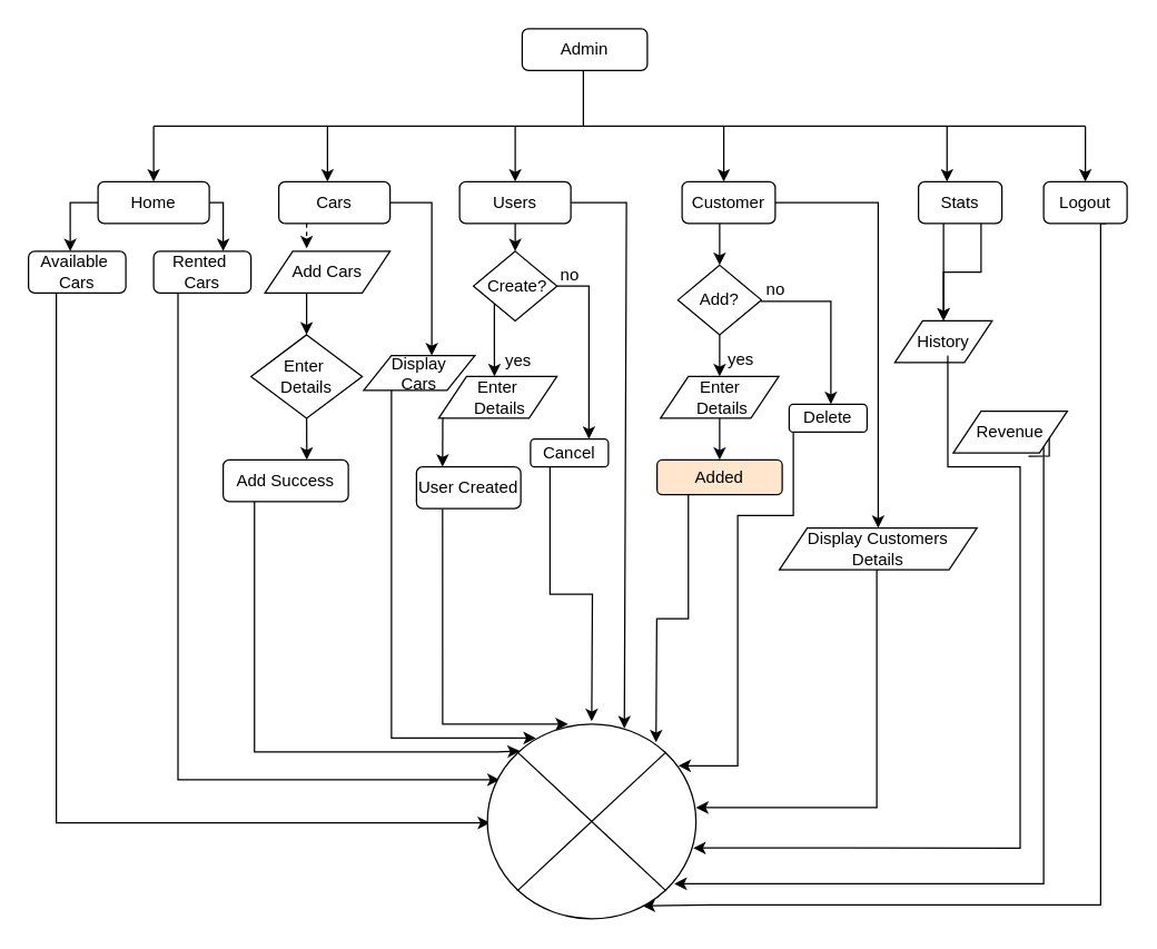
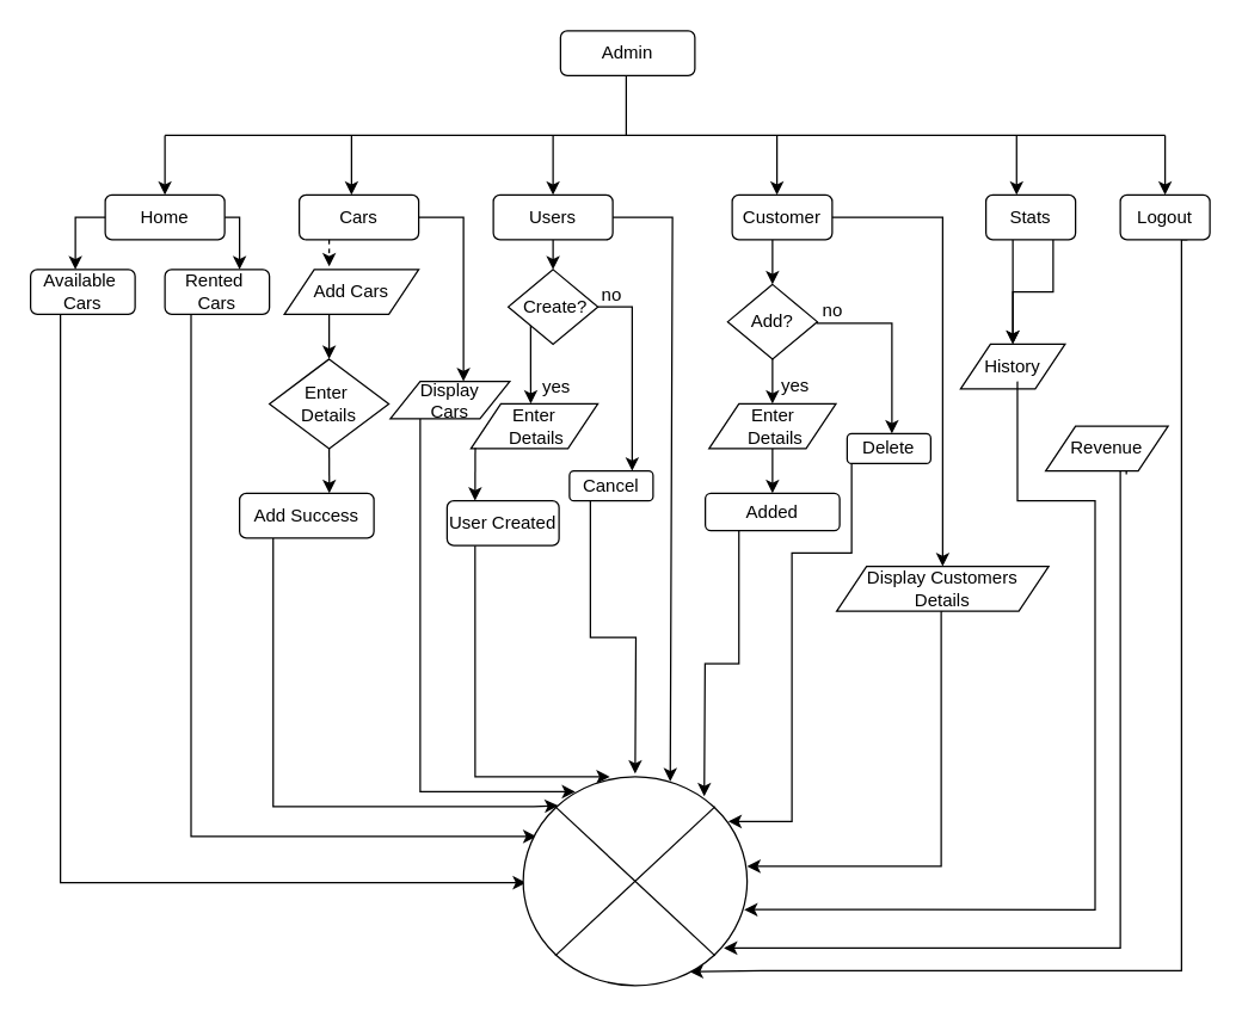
  <mxCell id="0" />
  <mxCell id="1" parent="0" />
  <mxCell id="2" value="Admin" style="rounded=1;whiteSpace=wrap;html=1;" parent="1" vertex="1"><mxGeometry x="375" y="20" width="90" height="30" as="geometry" /></mxCell>
  <mxCell id="3" value="" style="endArrow=none;html=1;rounded=0;exitX=0.5;exitY=1;exitDx=0;exitDy=0;" parent="1" edge="1"><mxGeometry width="50" height="50" relative="1" as="geometry"><mxPoint x="419" y="50" as="sourcePoint" /><mxPoint x="419" y="90" as="targetPoint" /></mxGeometry></mxCell>
  <mxCell id="4" value="" style="endArrow=none;html=1;rounded=0;" parent="1" edge="1"><mxGeometry width="50" height="50" relative="1" as="geometry"><mxPoint x="110" y="90" as="sourcePoint" /><mxPoint x="780" y="90" as="targetPoint" /></mxGeometry></mxCell>
  <mxCell id="5" value="" style="endArrow=classic;html=1;rounded=0;" parent="1" edge="1"><mxGeometry width="50" height="50" relative="1" as="geometry"><mxPoint x="110" y="90" as="sourcePoint" /><mxPoint x="110" y="130" as="targetPoint" /></mxGeometry></mxCell>
  <mxCell id="6" value="" style="endArrow=classic;html=1;rounded=0;" parent="1" edge="1"><mxGeometry width="50" height="50" relative="1" as="geometry"><mxPoint x="235" y="90" as="sourcePoint" /><mxPoint x="235" y="130" as="targetPoint" /><Array as="points"><mxPoint x="235" y="110" /></Array></mxGeometry></mxCell>
  <mxCell id="7" value="" style="endArrow=classic;html=1;rounded=0;" parent="1" edge="1"><mxGeometry width="50" height="50" relative="1" as="geometry"><mxPoint x="370" y="90" as="sourcePoint" /><mxPoint x="370" y="130" as="targetPoint" /></mxGeometry></mxCell>
  <mxCell id="8" value="" style="endArrow=classic;html=1;rounded=0;" parent="1" edge="1"><mxGeometry width="50" height="50" relative="1" as="geometry"><mxPoint x="520" y="90" as="sourcePoint" /><mxPoint x="520" y="130" as="targetPoint" /></mxGeometry></mxCell>
  <mxCell id="9" value="" style="endArrow=classic;html=1;rounded=0;" parent="1" edge="1"><mxGeometry width="50" height="50" relative="1" as="geometry"><mxPoint x="680.52" y="90" as="sourcePoint" /><mxPoint x="680.52" y="130" as="targetPoint" /></mxGeometry></mxCell>
  <mxCell id="10" style="edgeStyle=orthogonalEdgeStyle;rounded=0;orthogonalLoop=1;jettySize=auto;html=1;exitX=1;exitY=0.5;exitDx=0;exitDy=0;" parent="1" source="11" edge="1"><mxGeometry relative="1" as="geometry"><mxPoint x="160" y="180" as="targetPoint" /></mxGeometry></mxCell>
  <mxCell id="11" value="Home" style="rounded=1;whiteSpace=wrap;html=1;" parent="1" vertex="1"><mxGeometry x="70" y="130" width="80" height="30" as="geometry" /></mxCell>
  <mxCell id="12" value="Cars" style="rounded=1;whiteSpace=wrap;html=1;" parent="1" vertex="1"><mxGeometry x="200" y="130" width="80" height="30" as="geometry" /></mxCell>
  <mxCell id="13" value="Users" style="rounded=1;whiteSpace=wrap;html=1;" parent="1" vertex="1"><mxGeometry x="330" y="130" width="80" height="30" as="geometry" /></mxCell>
  <mxCell id="14" style="edgeStyle=orthogonalEdgeStyle;rounded=0;orthogonalLoop=1;jettySize=auto;html=1;exitX=0.5;exitY=1;exitDx=0;exitDy=0;entryX=0.5;entryY=0;entryDx=0;entryDy=0;" parent="1" edge="1"><mxGeometry relative="1" as="geometry"><mxPoint x="517" y="160" as="sourcePoint" /><mxPoint x="517" y="190" as="targetPoint" /></mxGeometry></mxCell>
  <mxCell id="15" value="Customer" style="rounded=1;whiteSpace=wrap;html=1;" parent="1" vertex="1"><mxGeometry x="490" y="130" width="67" height="30" as="geometry" /></mxCell>
  <mxCell id="16" style="edgeStyle=orthogonalEdgeStyle;rounded=0;orthogonalLoop=1;jettySize=auto;html=1;exitX=0.75;exitY=1;exitDx=0;exitDy=0;" parent="1" source="17" target="45" edge="1"><mxGeometry relative="1" as="geometry" /></mxCell>
  <mxCell id="17" value="Stats" style="rounded=1;whiteSpace=wrap;html=1;" parent="1" vertex="1"><mxGeometry x="660" y="130" width="60" height="30" as="geometry" /></mxCell>
  <mxCell id="18" style="edgeStyle=orthogonalEdgeStyle;rounded=0;orthogonalLoop=1;jettySize=auto;html=1;exitX=0.25;exitY=1;exitDx=0;exitDy=0;" parent="1" source="19" edge="1"><mxGeometry relative="1" as="geometry"><Array as="points"><mxPoint x="128" y="560" /></Array><mxPoint x="358.909" y="560" as="targetPoint" /></mxGeometry></mxCell>
  <mxCell id="19" value="Rented&amp;nbsp;&lt;div&gt;Cars&lt;/div&gt;" style="rounded=1;whiteSpace=wrap;html=1;" parent="1" vertex="1"><mxGeometry x="110" y="180" width="70" height="30" as="geometry" /></mxCell>
  <mxCell id="20" style="edgeStyle=orthogonalEdgeStyle;rounded=0;orthogonalLoop=1;jettySize=auto;html=1;entryX=0;entryY=0.5;entryDx=0;entryDy=0;" parent="1" edge="1"><mxGeometry relative="1" as="geometry"><mxPoint x="352" y="591" as="targetPoint" /><mxPoint x="40" y="240" as="sourcePoint" /><Array as="points"><mxPoint x="40" y="210" /><mxPoint x="40" y="553" /></Array></mxGeometry></mxCell>
  <mxCell id="21" value="Available&amp;nbsp;&lt;div&gt;Cars&lt;/div&gt;" style="rounded=1;whiteSpace=wrap;html=1;" parent="1" vertex="1"><mxGeometry x="20" y="180" width="70" height="30" as="geometry" /></mxCell>
  <mxCell id="22" value="" style="endArrow=classic;html=1;rounded=0;exitX=0;exitY=0.5;exitDx=0;exitDy=0;" parent="1" source="11" edge="1"><mxGeometry width="50" height="50" relative="1" as="geometry"><mxPoint x="50" y="140" as="sourcePoint" /><mxPoint x="50" y="180" as="targetPoint" /><Array as="points"><mxPoint x="50" y="145" /></Array></mxGeometry></mxCell>
  <mxCell id="23" value="" style="edgeStyle=orthogonalEdgeStyle;rounded=0;orthogonalLoop=1;jettySize=auto;html=1;exitX=0.25;exitY=1;exitDx=0;exitDy=0;" parent="1" source="24" target="27" edge="1"><mxGeometry relative="1" as="geometry"><Array as="points"><mxPoint x="220" y="210" /></Array></mxGeometry></mxCell>
  <mxCell id="24" value="Add Cars" style="shape=parallelogram;perimeter=parallelogramPerimeter;whiteSpace=wrap;html=1;fixedSize=1;" parent="1" vertex="1"><mxGeometry x="190" y="180" width="90" height="30" as="geometry" /></mxCell>
  <mxCell id="25" value="" style="endArrow=classic;html=1;rounded=0;exitX=0.25;exitY=1;exitDx=0;exitDy=0;entryX=0.334;entryY=-0.068;entryDx=0;entryDy=0;entryPerimeter=0;dashed=1;" parent="1" source="12" target="24" edge="1"><mxGeometry width="50" height="50" relative="1" as="geometry"><mxPoint x="234" y="160" as="sourcePoint" /><mxPoint x="228" y="180" as="targetPoint" /></mxGeometry></mxCell>
  <mxCell id="26" style="edgeStyle=orthogonalEdgeStyle;rounded=0;orthogonalLoop=1;jettySize=auto;html=1;exitX=0.5;exitY=1;exitDx=0;exitDy=0;" parent="1" source="27" edge="1"><mxGeometry relative="1" as="geometry"><mxPoint x="220.121" y="330" as="targetPoint" /></mxGeometry></mxCell>
  <mxCell id="27" value="Enter&amp;nbsp;&lt;div&gt;Details&lt;/div&gt;" style="rhombus;whiteSpace=wrap;html=1;" parent="1" vertex="1"><mxGeometry x="180" y="240" width="80" height="60" as="geometry" /></mxCell>
  <mxCell id="28" style="edgeStyle=orthogonalEdgeStyle;rounded=0;orthogonalLoop=1;jettySize=auto;html=1;exitX=0;exitY=1;exitDx=0;exitDy=0;" parent="1" source="30" edge="1"><mxGeometry relative="1" as="geometry"><mxPoint x="355.075" y="270" as="targetPoint" /></mxGeometry></mxCell>
  <mxCell id="29" style="edgeStyle=orthogonalEdgeStyle;rounded=0;orthogonalLoop=1;jettySize=auto;html=1;exitX=1;exitY=0.5;exitDx=0;exitDy=0;entryX=0.75;entryY=0;entryDx=0;entryDy=0;" parent="1" source="30" target="44" edge="1"><mxGeometry relative="1" as="geometry"><mxPoint x="420" y="240" as="targetPoint" /></mxGeometry></mxCell>
  <mxCell id="30" value="&amp;nbsp;Create?" style="rhombus;whiteSpace=wrap;html=1;" parent="1" vertex="1"><mxGeometry x="340" y="180" width="60" height="50" as="geometry" /></mxCell>
  <mxCell id="31" style="edgeStyle=orthogonalEdgeStyle;rounded=0;orthogonalLoop=1;jettySize=auto;html=1;exitX=0.25;exitY=1;exitDx=0;exitDy=0;entryX=0;entryY=0;entryDx=0;entryDy=0;" parent="1" source="32" edge="1"><mxGeometry relative="1" as="geometry"><Array as="points"><mxPoint x="182" y="540" /><mxPoint x="357" y="540" /></Array><mxPoint x="373.381" y="539.381" as="targetPoint" /></mxGeometry></mxCell>
  <mxCell id="32" value="Add Success" style="rounded=1;whiteSpace=wrap;html=1;" parent="1" vertex="1"><mxGeometry x="160" y="330" width="90" height="30" as="geometry" /></mxCell>
  <mxCell id="33" style="edgeStyle=orthogonalEdgeStyle;rounded=0;orthogonalLoop=1;jettySize=auto;html=1;exitX=0.25;exitY=1;exitDx=0;exitDy=0;" parent="1" source="34" edge="1"><mxGeometry relative="1" as="geometry"><Array as="points"><mxPoint x="281" y="530" /></Array><mxPoint x="384.9" y="530" as="targetPoint" /></mxGeometry></mxCell>
  <mxCell id="34" value="Display&lt;div&gt;Cars&lt;/div&gt;" style="shape=parallelogram;perimeter=parallelogramPerimeter;whiteSpace=wrap;html=1;fixedSize=1;" parent="1" vertex="1"><mxGeometry x="261" y="255" width="80" height="25" as="geometry" /></mxCell>
  <mxCell id="35" value="" style="endArrow=classic;html=1;rounded=0;exitX=1;exitY=0.5;exitDx=0;exitDy=0;entryX=0.421;entryY=0.167;entryDx=0;entryDy=0;entryPerimeter=0;" parent="1" source="12" edge="1"><mxGeometry width="50" height="50" relative="1" as="geometry"><mxPoint x="290" y="147.49" as="sourcePoint" /><mxPoint x="309.995" y="255" as="targetPoint" /><Array as="points"><mxPoint x="310" y="145" /></Array></mxGeometry></mxCell>
  <mxCell id="36" value="" style="edgeStyle=orthogonalEdgeStyle;rounded=0;orthogonalLoop=1;jettySize=auto;html=1;exitX=0.5;exitY=1;exitDx=0;exitDy=0;" parent="1" source="13" edge="1"><mxGeometry relative="1" as="geometry"><mxPoint x="380" y="140" as="sourcePoint" /><mxPoint x="370" y="180" as="targetPoint" /></mxGeometry></mxCell>
  <mxCell id="37" value="Enter&lt;div&gt;&amp;nbsp;Details&lt;/div&gt;" style="shape=parallelogram;perimeter=parallelogramPerimeter;whiteSpace=wrap;html=1;fixedSize=1;" parent="1" vertex="1"><mxGeometry x="315" y="270" width="85" height="30" as="geometry" /></mxCell>
  <mxCell id="38" value="yes" style="text;html=1;align=center;verticalAlign=middle;resizable=0;points=[];autosize=1;strokeColor=none;fillColor=none;" parent="1" vertex="1"><mxGeometry x="352" y="244" width="40" height="30" as="geometry" /></mxCell>
  <mxCell id="39" value="no" style="text;html=1;align=center;verticalAlign=middle;resizable=0;points=[];autosize=1;strokeColor=none;fillColor=none;" parent="1" vertex="1"><mxGeometry x="389" y="182" width="40" height="30" as="geometry" /></mxCell>
  <mxCell id="40" style="edgeStyle=orthogonalEdgeStyle;rounded=0;orthogonalLoop=1;jettySize=auto;html=1;exitX=0.25;exitY=1;exitDx=0;exitDy=0;" parent="1" source="41" edge="1"><mxGeometry relative="1" as="geometry"><Array as="points"><mxPoint x="318" y="520" /></Array><mxPoint x="408.029" y="520" as="targetPoint" /></mxGeometry></mxCell>
  <mxCell id="41" value="User Created" style="rounded=1;whiteSpace=wrap;html=1;" parent="1" vertex="1"><mxGeometry x="299" y="335" width="75" height="30" as="geometry" /></mxCell>
  <mxCell id="42" value="" style="endArrow=classic;html=1;rounded=0;entryX=0.25;entryY=0;entryDx=0;entryDy=0;exitX=0.034;exitY=0.982;exitDx=0;exitDy=0;exitPerimeter=0;" parent="1" source="37" target="41" edge="1"><mxGeometry width="50" height="50" relative="1" as="geometry"><mxPoint x="250" y="430" as="sourcePoint" /><mxPoint x="300" y="380" as="targetPoint" /></mxGeometry></mxCell>
  <mxCell id="43" style="edgeStyle=orthogonalEdgeStyle;rounded=0;orthogonalLoop=1;jettySize=auto;html=1;exitX=0.25;exitY=1;exitDx=0;exitDy=0;" parent="1" source="44" edge="1"><mxGeometry relative="1" as="geometry"><mxPoint x="425" y="518" as="targetPoint" /></mxGeometry></mxCell>
  <mxCell id="44" value="Cancel" style="rounded=1;whiteSpace=wrap;html=1;" parent="1" vertex="1"><mxGeometry x="381" y="315" width="56" height="20" as="geometry" /></mxCell>
  <mxCell id="45" value="History" style="shape=parallelogram;perimeter=parallelogramPerimeter;whiteSpace=wrap;html=1;fixedSize=1;" parent="1" vertex="1"><mxGeometry x="643" y="230" width="70" height="30" as="geometry" /></mxCell>
  <mxCell id="46" style="edgeStyle=orthogonalEdgeStyle;rounded=0;orthogonalLoop=1;jettySize=auto;html=1;exitX=0.5;exitY=1;exitDx=0;exitDy=0;" parent="1" edge="1"><mxGeometry relative="1" as="geometry"><mxPoint x="517" y="240" as="sourcePoint" /><mxPoint x="517" y="270" as="targetPoint" /></mxGeometry></mxCell>
  <mxCell id="47" value="Add?" style="rhombus;whiteSpace=wrap;html=1;" parent="1" vertex="1"><mxGeometry x="487" y="190" width="60" height="50" as="geometry" /></mxCell>
  <mxCell id="48" value="" style="edgeStyle=orthogonalEdgeStyle;rounded=0;orthogonalLoop=1;jettySize=auto;html=1;" parent="1" edge="1"><mxGeometry relative="1" as="geometry"><mxPoint x="517" y="300" as="sourcePoint" /><mxPoint x="517" y="330" as="targetPoint" /></mxGeometry></mxCell>
  <mxCell id="49" value="Enter&lt;div&gt;&amp;nbsp;Details&lt;/div&gt;" style="shape=parallelogram;perimeter=parallelogramPerimeter;whiteSpace=wrap;html=1;fixedSize=1;" parent="1" vertex="1"><mxGeometry x="474.5" y="270" width="85" height="30" as="geometry" /></mxCell>
  <mxCell id="50" style="edgeStyle=orthogonalEdgeStyle;rounded=0;orthogonalLoop=1;jettySize=auto;html=1;" parent="1" edge="1"><mxGeometry relative="1" as="geometry"><mxPoint x="597" y="290" as="targetPoint" /><mxPoint x="547" y="216" as="sourcePoint" /><Array as="points"><mxPoint x="547" y="215" /><mxPoint x="547" y="216" /><mxPoint x="597" y="216" /><mxPoint x="597" y="260" /></Array></mxGeometry></mxCell>
  <mxCell id="51" style="edgeStyle=orthogonalEdgeStyle;rounded=0;orthogonalLoop=1;jettySize=auto;html=1;exitX=0.5;exitY=1;exitDx=0;exitDy=0;entryX=0.927;entryY=0.219;entryDx=0;entryDy=0;entryPerimeter=0;" parent="1" source="52" edge="1"><mxGeometry relative="1" as="geometry"><mxPoint x="487.342" y="549.974" as="targetPoint" /><Array as="points"><mxPoint x="570" y="310" /><mxPoint x="570" y="370" /><mxPoint x="530" y="370" /><mxPoint x="530" y="550" /></Array></mxGeometry></mxCell>
  <mxCell id="52" value="Delete" style="rounded=1;whiteSpace=wrap;html=1;" parent="1" vertex="1"><mxGeometry x="567" y="290" width="56" height="20" as="geometry" /></mxCell>
- <mxCell id="53" value="Added" style="rounded=1;whiteSpace=wrap;html=1;fillColor=#ffe6cc;" parent="1" vertex="1"><mxGeometry x="472" y="330" width="90" height="25" as="geometry" /></mxCell>
+ <mxCell id="53" value="Added" style="rounded=1;whiteSpace=wrap;html=1;" parent="1" vertex="1"><mxGeometry x="472" y="330" width="90" height="25" as="geometry" /></mxCell>
  <mxCell id="54" value="yes" style="text;html=1;align=center;verticalAlign=middle;resizable=0;points=[];autosize=1;strokeColor=none;fillColor=none;" parent="1" vertex="1"><mxGeometry x="512" y="243" width="40" height="30" as="geometry" /></mxCell>
  <mxCell id="55" value="no" style="text;html=1;align=center;verticalAlign=middle;resizable=0;points=[];autosize=1;strokeColor=none;fillColor=none;" parent="1" vertex="1"><mxGeometry x="537" y="193" width="40" height="30" as="geometry" /></mxCell>
  <mxCell id="56" style="edgeStyle=orthogonalEdgeStyle;rounded=0;orthogonalLoop=1;jettySize=auto;html=1;exitX=0.5;exitY=1;exitDx=0;exitDy=0;" parent="1" source="57" edge="1"><mxGeometry relative="1" as="geometry"><mxPoint x="644.5" y="390" as="sourcePoint" /><mxPoint x="500" y="580" as="targetPoint" /><Array as="points"><mxPoint x="630" y="409" /><mxPoint x="630" y="580" /></Array></mxGeometry></mxCell>
  <mxCell id="57" value="Display Customers&lt;div&gt;Details&lt;/div&gt;" style="shape=parallelogram;perimeter=parallelogramPerimeter;whiteSpace=wrap;html=1;fixedSize=1;" parent="1" vertex="1"><mxGeometry x="560" y="379" width="142" height="30" as="geometry" /></mxCell>
  <mxCell id="58" value="" style="endArrow=classic;html=1;rounded=0;" parent="1" source="15" target="57" edge="1"><mxGeometry width="50" height="50" relative="1" as="geometry"><mxPoint x="567" y="145" as="sourcePoint" /><mxPoint x="630.024" y="378.62" as="targetPoint" /><Array as="points"><mxPoint x="631" y="145" /></Array></mxGeometry></mxCell>
  <mxCell id="59" value="" style="endArrow=classic;html=1;rounded=0;exitX=0.25;exitY=1;exitDx=0;exitDy=0;entryX=0.5;entryY=0;entryDx=0;entryDy=0;" parent="1" target="45" edge="1"><mxGeometry width="50" height="50" relative="1" as="geometry"><mxPoint x="678" y="160" as="sourcePoint" /><mxPoint x="684" y="230" as="targetPoint" /></mxGeometry></mxCell>
  <mxCell id="60" style="edgeStyle=orthogonalEdgeStyle;rounded=0;orthogonalLoop=1;jettySize=auto;html=1;exitX=0.659;exitY=1.077;exitDx=0;exitDy=0;entryX=0.907;entryY=0.8;entryDx=0;entryDy=0;entryPerimeter=0;exitPerimeter=0;" parent="1" source="61" edge="1"><mxGeometry relative="1" as="geometry"><mxPoint x="484.422" y="634.8" as="targetPoint" /><Array as="points"><mxPoint x="754" y="300" /><mxPoint x="750" y="300" /><mxPoint x="750" y="635" /></Array></mxGeometry></mxCell>
- <mxCell id="61" value="Revenue" style="shape=parallelogram;perimeter=parallelogramPerimeter;whiteSpace=wrap;html=1;fixedSize=1;" parent="1" vertex="1"><mxGeometry x="685" y="295" width="82" height="30" as="geometry" /></mxCell>
+ <mxCell id="61" value="Revenue" style="shape=parallelogram;perimeter=parallelogramPerimeter;whiteSpace=wrap;html=1;fixedSize=1;" parent="1" vertex="1"><mxGeometry x="700" y="285" width="82" height="30" as="geometry" /></mxCell>
  <mxCell id="62" style="edgeStyle=orthogonalEdgeStyle;rounded=0;orthogonalLoop=1;jettySize=auto;html=1;exitX=0.75;exitY=1;exitDx=0;exitDy=0;entryX=0.744;entryY=0.934;entryDx=0;entryDy=0;entryPerimeter=0;" parent="1" source="63" target="68" edge="1"><mxGeometry relative="1" as="geometry"><mxPoint x="459.894" y="657.722" as="targetPoint" /><mxPoint x="791" y="170" as="sourcePoint" /><Array as="points"><mxPoint x="791" y="160" /><mxPoint x="791" y="650" /><mxPoint x="510" y="650" /></Array></mxGeometry></mxCell>
  <mxCell id="63" value="Logout" style="rounded=1;whiteSpace=wrap;html=1;" parent="1" vertex="1"><mxGeometry x="750" y="130" width="60" height="30" as="geometry" /></mxCell>
  <mxCell id="64" value="" style="endArrow=classic;html=1;rounded=0;entryX=0.5;entryY=0;entryDx=0;entryDy=0;" parent="1" target="63" edge="1"><mxGeometry width="50" height="50" relative="1" as="geometry"><mxPoint x="780" y="90" as="sourcePoint" /><mxPoint x="787" y="130" as="targetPoint" /></mxGeometry></mxCell>
  <mxCell id="65" value="" style="endArrow=classic;html=1;rounded=0;exitX=1;exitY=0.5;exitDx=0;exitDy=0;entryX=0.661;entryY=0.035;entryDx=0;entryDy=0;entryPerimeter=0;" parent="1" source="13" edge="1"><mxGeometry width="50" height="50" relative="1" as="geometry"><mxPoint x="420" y="150" as="sourcePoint" /><mxPoint x="448.506" y="523.11" as="targetPoint" /><Array as="points"><mxPoint x="450" y="145" /></Array></mxGeometry></mxCell>
  <mxCell id="66" style="edgeStyle=orthogonalEdgeStyle;rounded=0;orthogonalLoop=1;jettySize=auto;html=1;exitX=0.25;exitY=1;exitDx=0;exitDy=0;entryX=0.817;entryY=0.104;entryDx=0;entryDy=0;entryPerimeter=0;" parent="1" source="53" edge="1"><mxGeometry relative="1" as="geometry"><mxPoint x="471.282" y="533.184" as="targetPoint" /></mxGeometry></mxCell>
  <mxCell id="67" style="edgeStyle=orthogonalEdgeStyle;rounded=0;orthogonalLoop=1;jettySize=auto;html=1;exitX=0.5;exitY=1;exitDx=0;exitDy=0;entryX=0.979;entryY=0.658;entryDx=0;entryDy=0;entryPerimeter=0;" parent="1" edge="1"><mxGeometry relative="1" as="geometry"><mxPoint x="681.07" y="255" as="sourcePoint" /><mxPoint x="498.004" y="609.068" as="targetPoint" /><Array as="points"><mxPoint x="681.07" y="335" /><mxPoint x="733.07" y="335" /><mxPoint x="733.07" y="609" /></Array></mxGeometry></mxCell>
  <mxCell id="68" value="" style="verticalLabelPosition=bottom;verticalAlign=top;html=1;shape=mxgraph.flowchart.or;" parent="1" vertex="1"><mxGeometry x="350" y="520" width="150" height="140" as="geometry" /></mxCell>
